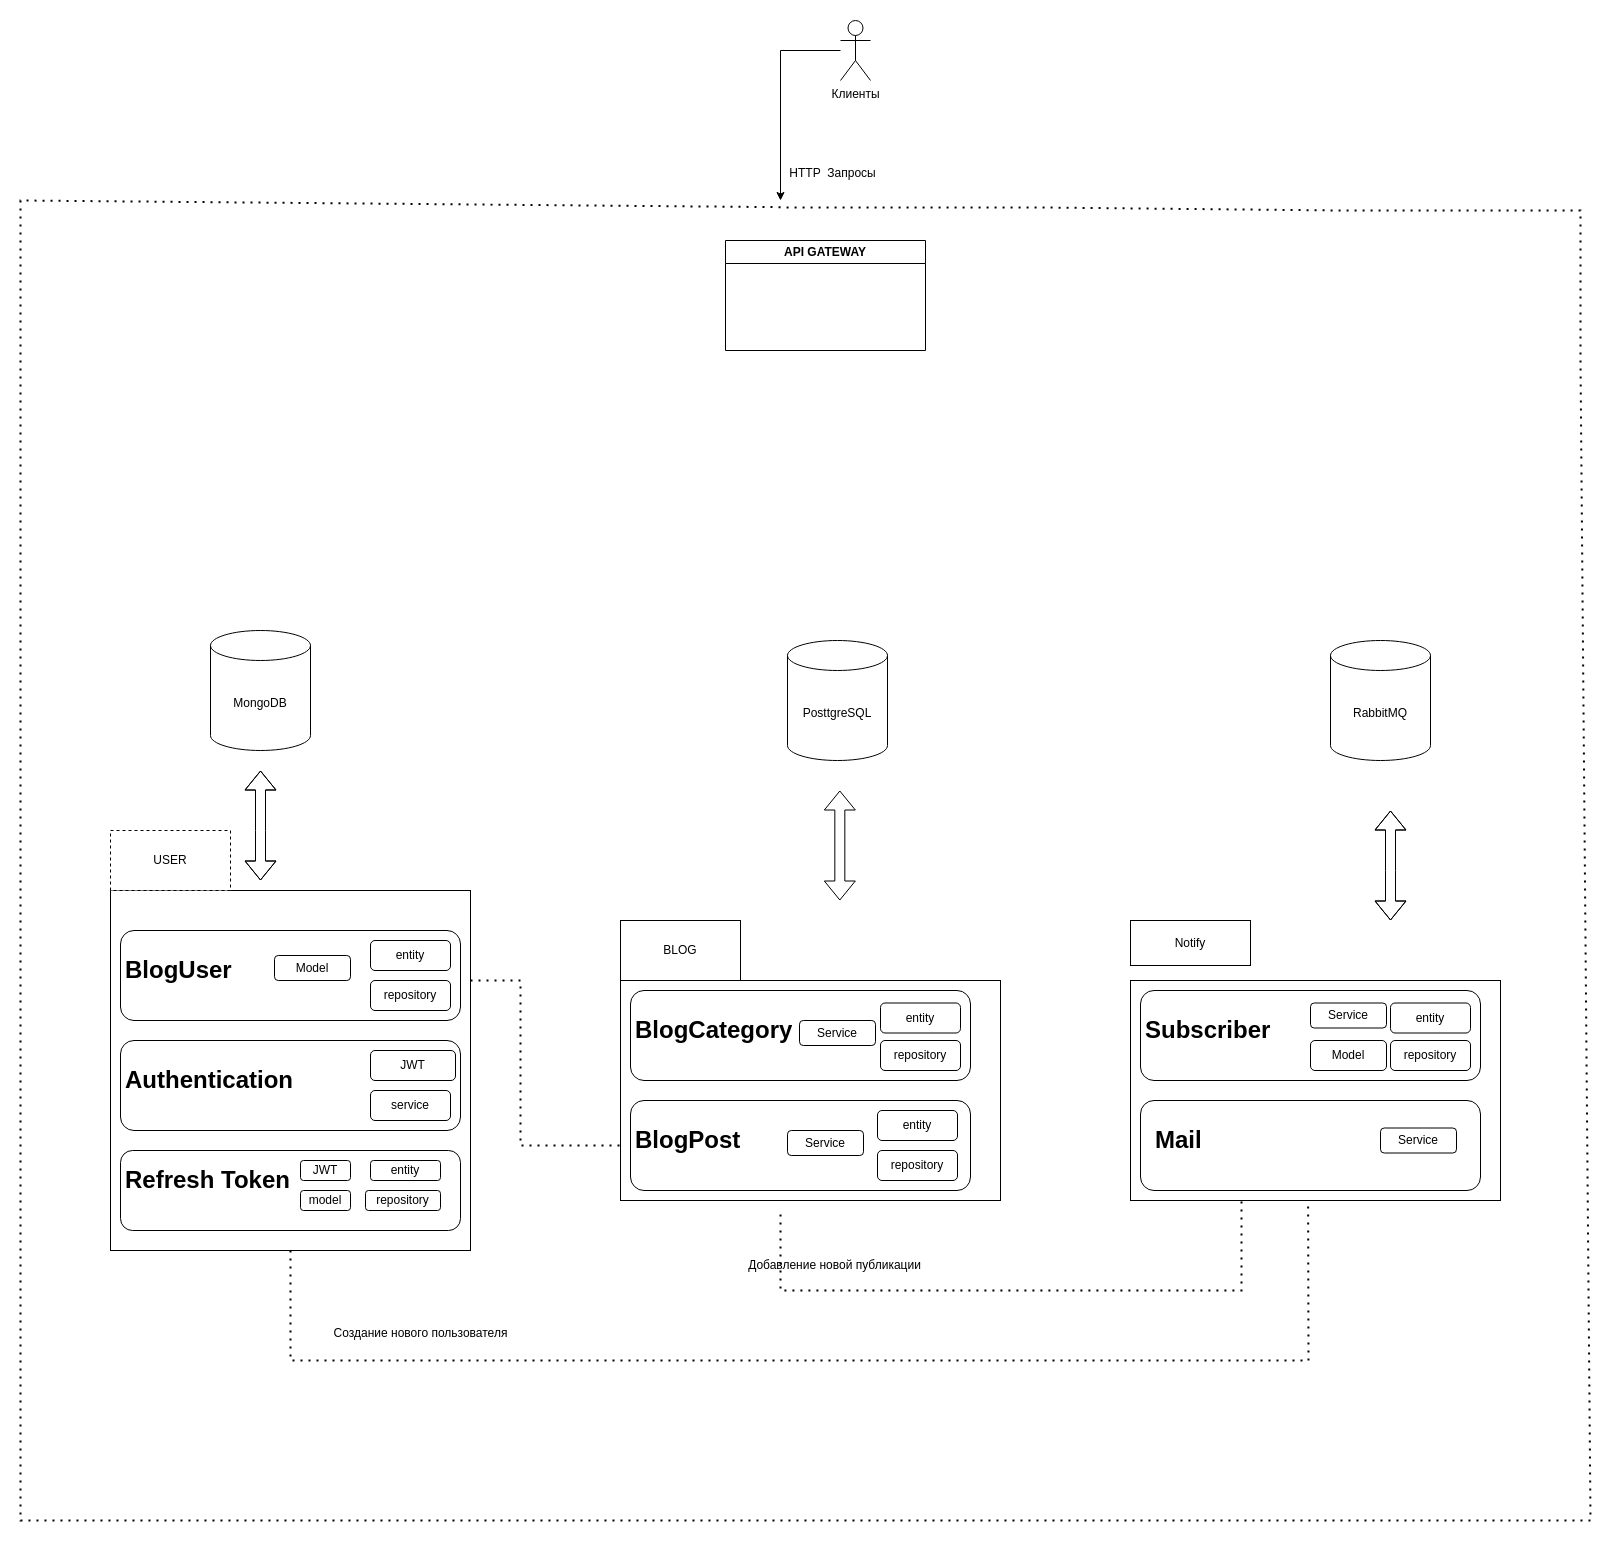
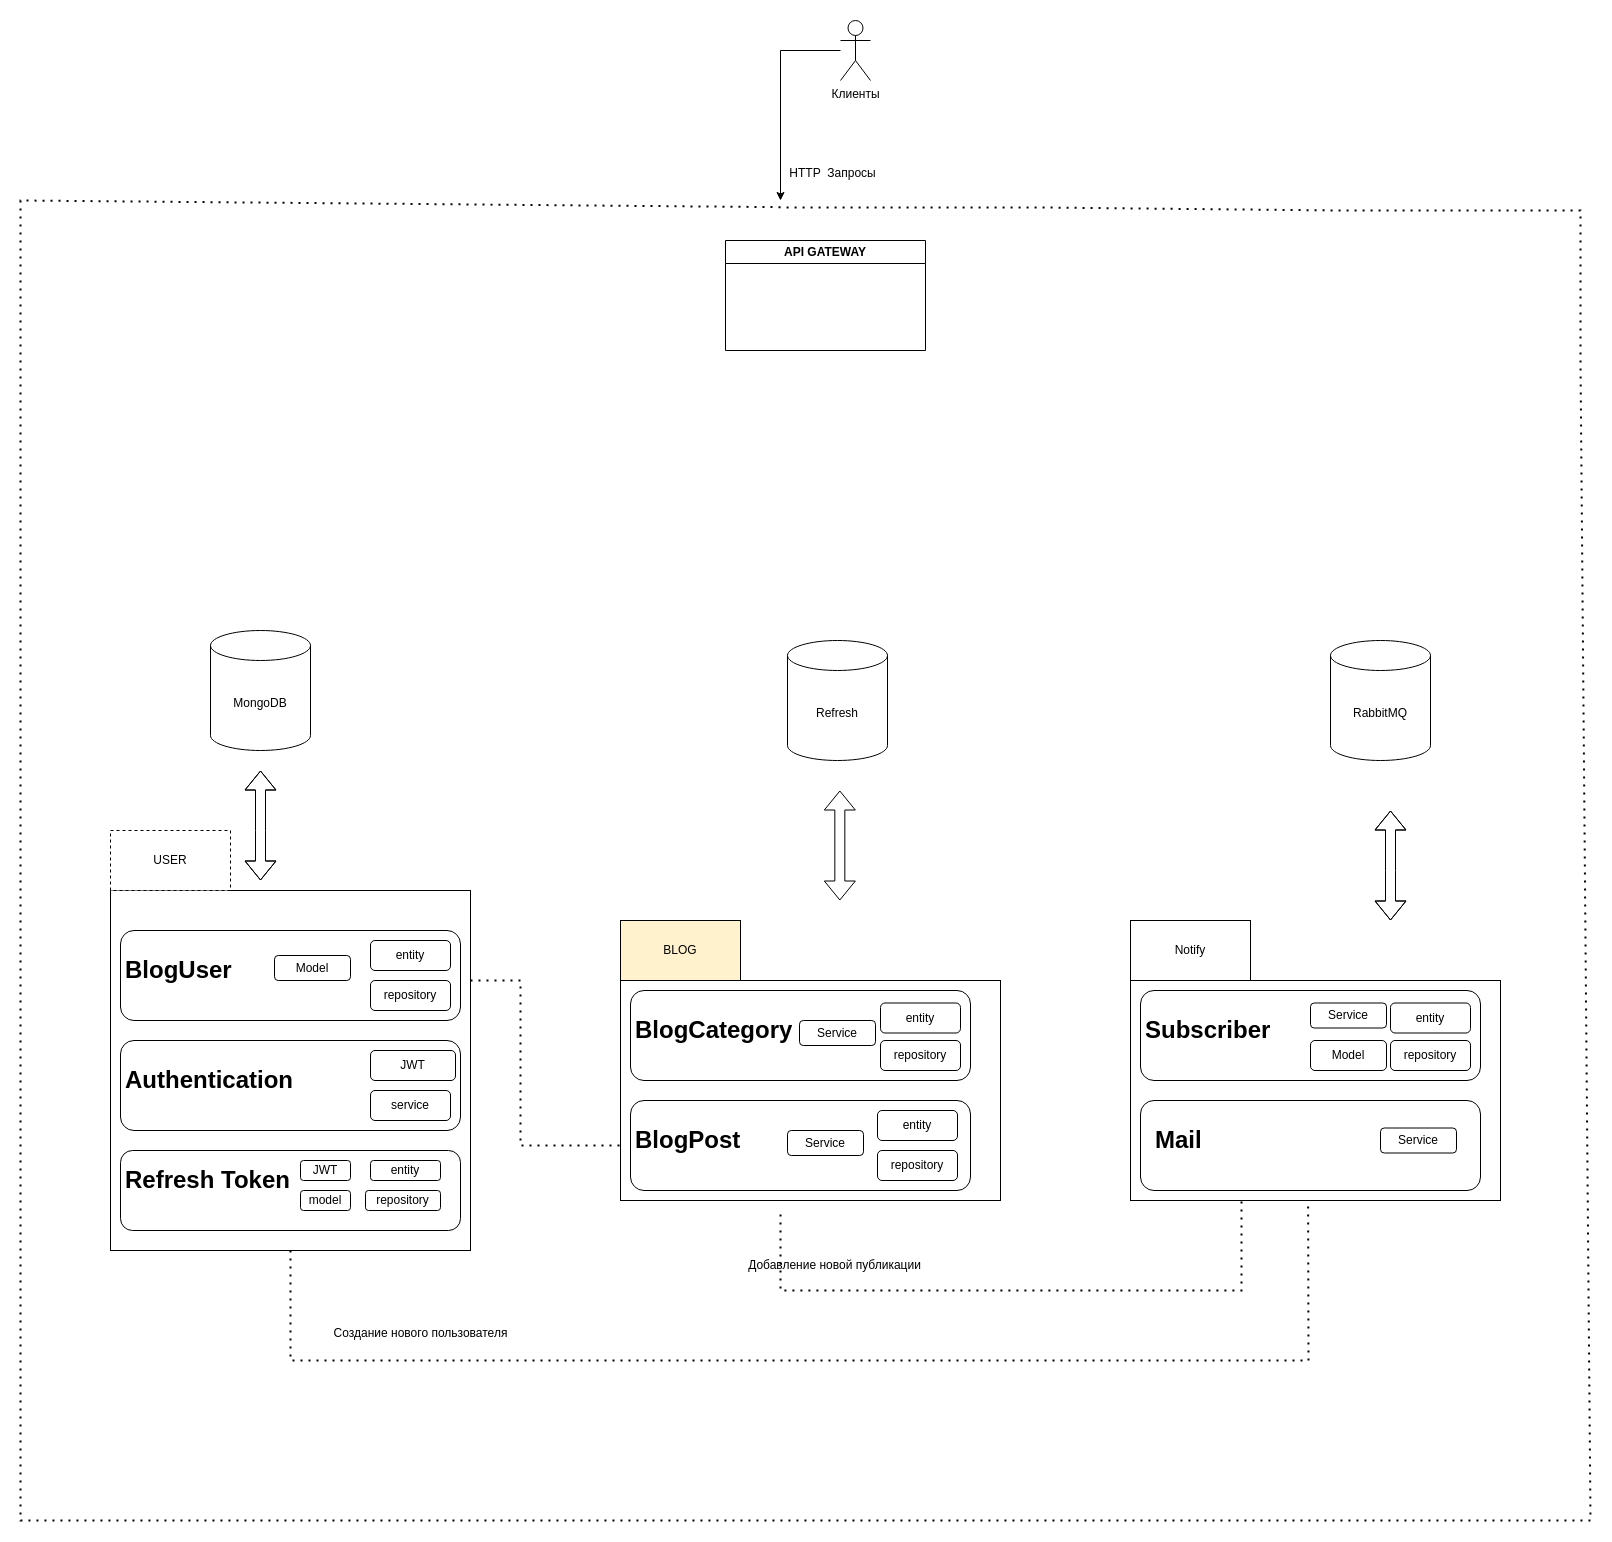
  <mxCell id="0" />
  <mxCell id="1" parent="0" />
  <mxCell id="2" value="" style="rounded=0;whiteSpace=wrap;html=1;" vertex="1" parent="1"><mxGeometry x="110" y="890" width="360" height="360" as="geometry" /></mxCell>
  <mxCell id="3" value="" style="rounded=1;whiteSpace=wrap;html=1;" vertex="1" parent="1"><mxGeometry x="120" y="930" width="340" height="90" as="geometry" /></mxCell>
  <mxCell id="4" value="" style="rounded=1;whiteSpace=wrap;html=1;" vertex="1" parent="1"><mxGeometry x="120" y="1040" width="340" height="90" as="geometry" /></mxCell>
  <mxCell id="5" value="&lt;h1&gt;BlogUser&lt;/h1&gt;" style="text;html=1;strokeColor=none;fillColor=none;spacing=5;spacingTop=-20;whiteSpace=wrap;overflow=hidden;rounded=0;" vertex="1" parent="1"><mxGeometry x="120" y="950" width="120" height="40" as="geometry" /></mxCell>
  <mxCell id="6" value="&lt;h1&gt;Authentication&lt;/h1&gt;" style="text;html=1;strokeColor=none;fillColor=none;spacing=5;spacingTop=-20;whiteSpace=wrap;overflow=hidden;rounded=0;" vertex="1" parent="1"><mxGeometry x="120" y="1060" width="190" height="40" as="geometry" /></mxCell>
  <mxCell id="7" value="" style="rounded=1;whiteSpace=wrap;html=1;" vertex="1" parent="1"><mxGeometry x="120" y="1150" width="340" height="80" as="geometry" /></mxCell>
  <mxCell id="8" value="&lt;h1&gt;Refresh Token&lt;/h1&gt;" style="text;html=1;strokeColor=none;fillColor=none;spacing=5;spacingTop=-20;whiteSpace=wrap;overflow=hidden;rounded=0;" vertex="1" parent="1"><mxGeometry x="120" y="1160" width="190" height="40" as="geometry" /></mxCell>
  <mxCell id="9" value="Model" style="rounded=1;whiteSpace=wrap;html=1;" vertex="1" parent="1"><mxGeometry x="274" y="955" width="76" height="25" as="geometry" /></mxCell>
  <mxCell id="10" value="entity" style="rounded=1;whiteSpace=wrap;html=1;" vertex="1" parent="1"><mxGeometry x="370" y="940" width="80" height="30" as="geometry" /></mxCell>
  <mxCell id="11" value="repository" style="rounded=1;whiteSpace=wrap;html=1;" vertex="1" parent="1"><mxGeometry x="370" y="980" width="80" height="30" as="geometry" /></mxCell>
  <mxCell id="12" value="JWT" style="rounded=1;whiteSpace=wrap;html=1;" vertex="1" parent="1"><mxGeometry x="370" y="1050" width="85" height="30" as="geometry" /></mxCell>
  <mxCell id="13" value="service" style="rounded=1;whiteSpace=wrap;html=1;" vertex="1" parent="1"><mxGeometry x="370" y="1090" width="80" height="30" as="geometry" /></mxCell>
  <mxCell id="14" value="JWT" style="rounded=1;whiteSpace=wrap;html=1;" vertex="1" parent="1"><mxGeometry x="300" y="1160" width="50" height="20" as="geometry" /></mxCell>
  <mxCell id="15" value="repository" style="rounded=1;whiteSpace=wrap;html=1;" vertex="1" parent="1"><mxGeometry x="365" y="1190" width="75" height="20" as="geometry" /></mxCell>
  <mxCell id="16" value="model" style="rounded=1;whiteSpace=wrap;html=1;" vertex="1" parent="1"><mxGeometry x="300" y="1190" width="50" height="20" as="geometry" /></mxCell>
  <mxCell id="17" value="entity" style="rounded=1;whiteSpace=wrap;html=1;" vertex="1" parent="1"><mxGeometry x="370" y="1160" width="70" height="20" as="geometry" /></mxCell>
  <mxCell id="18" value="USER" style="rounded=0;whiteSpace=wrap;html=1;dashed=1;" vertex="1" parent="1"><mxGeometry x="110" y="830" width="120" height="60" as="geometry" /></mxCell>
  <mxCell id="19" value="" style="rounded=0;whiteSpace=wrap;html=1;" vertex="1" parent="1"><mxGeometry x="620" y="980" width="380" height="220" as="geometry" /></mxCell>
  <mxCell id="20" value="" style="rounded=1;whiteSpace=wrap;html=1;" vertex="1" parent="1"><mxGeometry x="630" y="990" width="340" height="90" as="geometry" /></mxCell>
  <mxCell id="21" value="" style="rounded=1;whiteSpace=wrap;html=1;" vertex="1" parent="1"><mxGeometry x="630" y="1100" width="340" height="90" as="geometry" /></mxCell>
  <mxCell id="22" value="&lt;h1&gt;BlogCategory&lt;/h1&gt;" style="text;html=1;strokeColor=none;fillColor=none;spacing=5;spacingTop=-20;whiteSpace=wrap;overflow=hidden;rounded=0;" vertex="1" parent="1"><mxGeometry x="630" y="1010" width="170" height="40" as="geometry" /></mxCell>
  <mxCell id="23" value="&lt;h1&gt;BlogPost&lt;/h1&gt;" style="text;html=1;strokeColor=none;fillColor=none;spacing=5;spacingTop=-20;whiteSpace=wrap;overflow=hidden;rounded=0;" vertex="1" parent="1"><mxGeometry x="630" y="1120" width="190" height="40" as="geometry" /></mxCell>
  <mxCell id="24" value="Service" style="rounded=1;whiteSpace=wrap;html=1;" vertex="1" parent="1"><mxGeometry x="799" y="1020" width="76" height="25" as="geometry" /></mxCell>
  <mxCell id="25" value="entity" style="rounded=1;whiteSpace=wrap;html=1;" vertex="1" parent="1"><mxGeometry x="880" y="1002.5" width="80" height="30" as="geometry" /></mxCell>
  <mxCell id="26" value="repository" style="rounded=1;whiteSpace=wrap;html=1;" vertex="1" parent="1"><mxGeometry x="880" y="1040" width="80" height="30" as="geometry" /></mxCell>
- <mxCell id="27" value="BLOG" style="rounded=0;whiteSpace=wrap;html=1;" vertex="1" parent="1"><mxGeometry x="620" y="920" width="120" height="60" as="geometry" /></mxCell>
+ <mxCell id="27" value="BLOG" style="rounded=0;whiteSpace=wrap;html=1;fillColor=#fff2cc;" vertex="1" parent="1"><mxGeometry x="620" y="920" width="120" height="60" as="geometry" /></mxCell>
  <mxCell id="28" value="Service" style="rounded=1;whiteSpace=wrap;html=1;" vertex="1" parent="1"><mxGeometry x="787" y="1130" width="76" height="25" as="geometry" /></mxCell>
  <mxCell id="29" value="entity" style="rounded=1;whiteSpace=wrap;html=1;" vertex="1" parent="1"><mxGeometry x="877" y="1110" width="80" height="30" as="geometry" /></mxCell>
  <mxCell id="30" value="repository" style="rounded=1;whiteSpace=wrap;html=1;" vertex="1" parent="1"><mxGeometry x="877" y="1150" width="80" height="30" as="geometry" /></mxCell>
  <mxCell id="31" value="" style="endArrow=none;dashed=1;html=1;dashPattern=1 3;strokeWidth=2;rounded=0;entryX=0;entryY=0.75;entryDx=0;entryDy=0;exitX=1;exitY=0.25;exitDx=0;exitDy=0;" edge="1" parent="1" source="2" target="19"><mxGeometry width="50" height="50" relative="1" as="geometry"><mxPoint x="450" y="1090" as="sourcePoint" /><mxPoint x="500" y="1040" as="targetPoint" /><Array as="points"><mxPoint x="520" y="980" /><mxPoint x="520" y="1145" /></Array></mxGeometry></mxCell>
  <mxCell id="32" value="" style="rounded=0;whiteSpace=wrap;html=1;" vertex="1" parent="1"><mxGeometry x="1130" y="980" width="370" height="220" as="geometry" /></mxCell>
  <mxCell id="33" value="" style="rounded=1;whiteSpace=wrap;html=1;" vertex="1" parent="1"><mxGeometry x="1140" y="990" width="340" height="90" as="geometry" /></mxCell>
  <mxCell id="34" value="" style="rounded=1;whiteSpace=wrap;html=1;" vertex="1" parent="1"><mxGeometry x="1140" y="1100" width="340" height="90" as="geometry" /></mxCell>
  <mxCell id="35" value="&lt;h1&gt;Subscriber&lt;/h1&gt;" style="text;html=1;strokeColor=none;fillColor=none;spacing=5;spacingTop=-20;whiteSpace=wrap;overflow=hidden;rounded=0;" vertex="1" parent="1"><mxGeometry x="1140" y="1010" width="170" height="40" as="geometry" /></mxCell>
  <mxCell id="36" value="&lt;h1&gt;Mail&lt;/h1&gt;" style="text;html=1;strokeColor=none;fillColor=none;spacing=5;spacingTop=-20;whiteSpace=wrap;overflow=hidden;rounded=0;" vertex="1" parent="1"><mxGeometry x="1150" y="1120" width="190" height="40" as="geometry" /></mxCell>
  <mxCell id="37" value="Service" style="rounded=1;whiteSpace=wrap;html=1;" vertex="1" parent="1"><mxGeometry x="1310" y="1002.5" width="76" height="25" as="geometry" /></mxCell>
  <mxCell id="38" value="entity" style="rounded=1;whiteSpace=wrap;html=1;" vertex="1" parent="1"><mxGeometry x="1390" y="1002.5" width="80" height="30" as="geometry" /></mxCell>
  <mxCell id="39" value="repository" style="rounded=1;whiteSpace=wrap;html=1;" vertex="1" parent="1"><mxGeometry x="1390" y="1040" width="80" height="30" as="geometry" /></mxCell>
- <mxCell id="40" value="Notify&lt;br&gt;" style="rounded=0;whiteSpace=wrap;html=1;" vertex="1" parent="1"><mxGeometry x="1130" y="920" width="120" height="45" as="geometry" /></mxCell>
+ <mxCell id="40" value="Notify&lt;br&gt;" style="rounded=0;whiteSpace=wrap;html=1;" vertex="1" parent="1"><mxGeometry x="1130" y="920" width="120" height="60" as="geometry" /></mxCell>
  <mxCell id="41" value="Service" style="rounded=1;whiteSpace=wrap;html=1;" vertex="1" parent="1"><mxGeometry x="1380" y="1127.5" width="76" height="25" as="geometry" /></mxCell>
  <mxCell id="42" value="Model" style="rounded=1;whiteSpace=wrap;html=1;" vertex="1" parent="1"><mxGeometry x="1310" y="1040" width="76" height="30" as="geometry" /></mxCell>
  <mxCell id="43" value="" style="endArrow=none;dashed=1;html=1;dashPattern=1 3;strokeWidth=2;rounded=0;entryX=0.48;entryY=1.005;entryDx=0;entryDy=0;entryPerimeter=0;" edge="1" parent="1" target="32"><mxGeometry width="50" height="50" relative="1" as="geometry"><mxPoint x="290" y="1250" as="sourcePoint" /><mxPoint x="760" y="1200" as="targetPoint" /><Array as="points"><mxPoint x="290" y="1360" /><mxPoint x="1308" y="1360" /></Array></mxGeometry></mxCell>
  <mxCell id="44" value="Создание нового пользователя" style="text;html=1;align=center;verticalAlign=middle;resizable=0;points=[];autosize=1;strokeColor=none;fillColor=none;" vertex="1" parent="1"><mxGeometry x="320" y="1318" width="200" height="30" as="geometry" /></mxCell>
  <mxCell id="45" value="" style="endArrow=none;dashed=1;html=1;dashPattern=1 3;strokeWidth=2;rounded=0;exitX=0.3;exitY=1.005;exitDx=0;exitDy=0;exitPerimeter=0;" edge="1" parent="1" source="32"><mxGeometry width="50" height="50" relative="1" as="geometry"><mxPoint x="1264" y="1210" as="sourcePoint" /><mxPoint x="780" y="1210" as="targetPoint" /><Array as="points"><mxPoint x="1241" y="1290" /><mxPoint x="910" y="1290" /><mxPoint x="780" y="1290" /></Array></mxGeometry></mxCell>
  <mxCell id="46" value="Добавление новой публикации" style="text;html=1;align=center;verticalAlign=middle;resizable=0;points=[];autosize=1;strokeColor=none;fillColor=none;" vertex="1" parent="1"><mxGeometry x="734" y="1250" width="200" height="30" as="geometry" /></mxCell>
  <mxCell id="47" value="RabbitMQ" style="shape=cylinder3;whiteSpace=wrap;html=1;boundedLbl=1;backgroundOutline=1;size=15;" vertex="1" parent="1"><mxGeometry x="1330" y="640" width="100" height="120" as="geometry" /></mxCell>
- <mxCell id="48" value="PosttgreSQL&lt;br&gt;" style="shape=cylinder3;whiteSpace=wrap;html=1;boundedLbl=1;backgroundOutline=1;size=15;" vertex="1" parent="1"><mxGeometry x="787" y="640" width="100" height="120" as="geometry" /></mxCell>
+ <mxCell id="48" value="Refresh&lt;br&gt;" style="shape=cylinder3;whiteSpace=wrap;html=1;boundedLbl=1;backgroundOutline=1;size=15;" vertex="1" parent="1"><mxGeometry x="787" y="640" width="100" height="120" as="geometry" /></mxCell>
  <mxCell id="49" value="MongoDB" style="shape=cylinder3;whiteSpace=wrap;html=1;boundedLbl=1;backgroundOutline=1;size=15;" vertex="1" parent="1"><mxGeometry x="210" y="630" width="100" height="120" as="geometry" /></mxCell>
  <mxCell id="50" value="" style="shape=flexArrow;endArrow=classic;startArrow=classic;html=1;rounded=0;" edge="1" parent="1"><mxGeometry width="100" height="100" relative="1" as="geometry"><mxPoint x="260" y="880" as="sourcePoint" /><mxPoint x="260" y="770" as="targetPoint" /><Array as="points"><mxPoint x="260" y="830" /></Array></mxGeometry></mxCell>
  <mxCell id="51" value="" style="shape=flexArrow;endArrow=classic;startArrow=classic;html=1;rounded=0;" edge="1" parent="1"><mxGeometry width="100" height="100" relative="1" as="geometry"><mxPoint x="839.33" y="900" as="sourcePoint" /><mxPoint x="839.33" y="790" as="targetPoint" /><Array as="points" /></mxGeometry></mxCell>
  <mxCell id="52" value="" style="shape=flexArrow;endArrow=classic;startArrow=classic;html=1;rounded=0;" edge="1" parent="1"><mxGeometry width="100" height="100" relative="1" as="geometry"><mxPoint x="1390" y="920" as="sourcePoint" /><mxPoint x="1390" y="810" as="targetPoint" /><Array as="points"><mxPoint x="1390" y="870" /></Array></mxGeometry></mxCell>
  <mxCell id="53" value="API GATEWAY" style="swimlane;whiteSpace=wrap;html=1;" vertex="1" parent="1"><mxGeometry x="725" y="240" width="200" height="110" as="geometry" /></mxCell>
  <mxCell id="54" value="" style="edgeStyle=orthogonalEdgeStyle;rounded=0;orthogonalLoop=1;jettySize=auto;html=1;" edge="1" parent="1" source="55"><mxGeometry relative="1" as="geometry"><mxPoint x="780" y="200" as="targetPoint" /><Array as="points"><mxPoint x="780" y="50" /></Array></mxGeometry></mxCell>
  <mxCell id="55" value="Клиенты&lt;br&gt;" style="shape=umlActor;verticalLabelPosition=bottom;verticalAlign=top;html=1;outlineConnect=0;" vertex="1" parent="1"><mxGeometry x="840" y="20" width="30" height="60" as="geometry" /></mxCell>
  <mxCell id="56" value="HTTP&amp;nbsp; Запросы&lt;br&gt;" style="text;html=1;align=center;verticalAlign=middle;resizable=0;points=[];autosize=1;strokeColor=none;fillColor=none;" vertex="1" parent="1"><mxGeometry x="777" y="158" width="110" height="30" as="geometry" /></mxCell>
  <mxCell id="57" value="" style="endArrow=none;dashed=1;html=1;dashPattern=1 3;strokeWidth=2;rounded=0;" edge="1" parent="1"><mxGeometry width="50" height="50" relative="1" as="geometry"><mxPoint x="780" y="206.667" as="sourcePoint" /><mxPoint x="780" y="207" as="targetPoint" /><Array as="points"><mxPoint x="20" y="200" /><mxPoint x="20" y="1520" /><mxPoint x="680" y="1520" /><mxPoint x="1320" y="1520" /><mxPoint x="1590" y="1520" /><mxPoint x="1580" y="360" /><mxPoint x="1580" y="210" /><mxPoint x="1340" y="210" /><mxPoint x="1040" y="207" /></Array></mxGeometry></mxCell>
